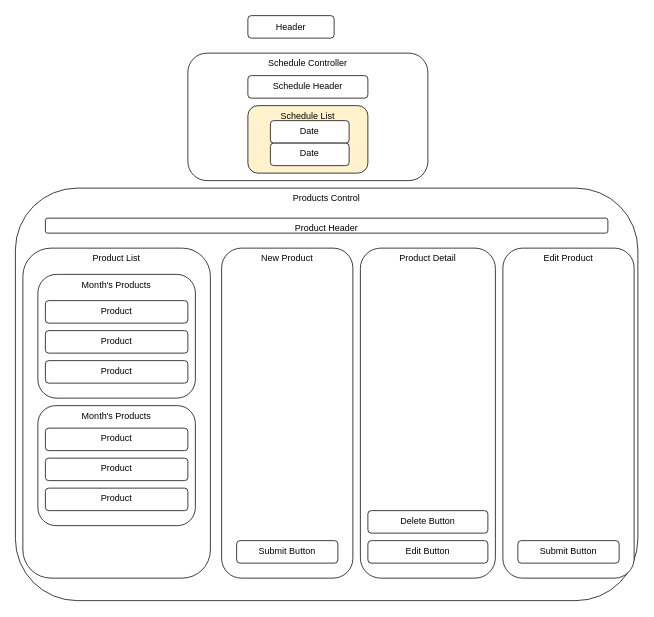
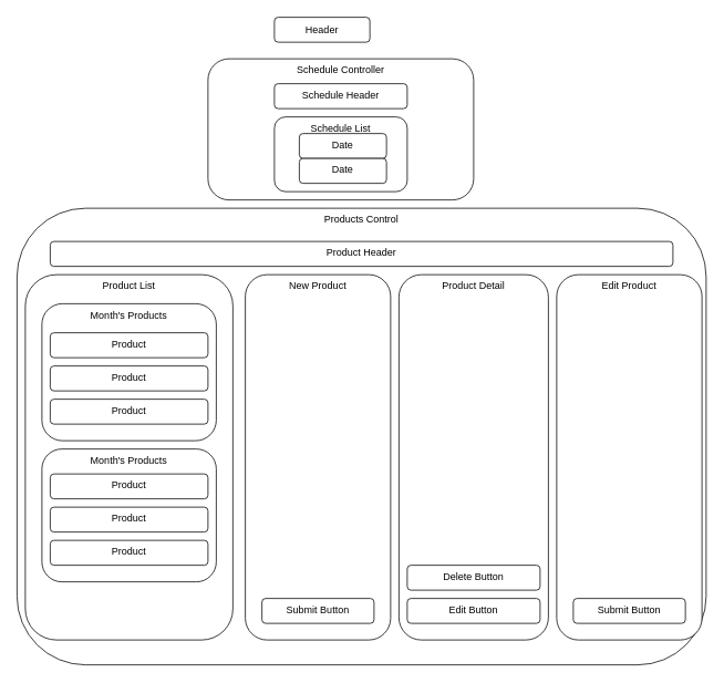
  <mxCell id="0" />
  <mxCell id="1" parent="0" />
  <mxCell id="2" value="Header" style="rounded=1;whiteSpace=wrap;html=1;" parent="1" vertex="1"><mxGeometry x="330" y="20" width="115" height="30" as="geometry" /></mxCell>
  <mxCell id="3" style="edgeStyle=orthogonalEdgeStyle;rounded=0;orthogonalLoop=1;jettySize=auto;html=1;exitX=0.5;exitY=1;exitDx=0;exitDy=0;" parent="1" source="2" target="2" edge="1"><mxGeometry relative="1" as="geometry" /></mxCell>
  <mxCell id="4" value="Schedule Controller" style="rounded=1;whiteSpace=wrap;html=1;verticalAlign=top;" parent="1" vertex="1"><mxGeometry x="250" y="70" width="320" height="170" as="geometry" /></mxCell>
  <mxCell id="5" value="Products Control" style="rounded=1;whiteSpace=wrap;html=1;verticalAlign=top;" parent="1" vertex="1"><mxGeometry x="20" y="250" width="830" height="550" as="geometry" /></mxCell>
  <mxCell id="6" value="Schedule Header" style="rounded=1;whiteSpace=wrap;html=1;verticalAlign=top;" parent="1" vertex="1"><mxGeometry x="330" y="100" width="160" height="30" as="geometry" /></mxCell>
- <mxCell id="7" value="Schedule List" style="rounded=1;whiteSpace=wrap;html=1;verticalAlign=top;fillColor=#fff2cc;" parent="1" vertex="1"><mxGeometry x="330" y="140" width="160" height="90" as="geometry" /></mxCell>
- <mxCell id="8" value="Product Header" style="rounded=1;whiteSpace=wrap;html=1;verticalAlign=top;" parent="1" vertex="1"><mxGeometry x="60" y="290" width="750" height="20" as="geometry" /></mxCell>
+ <mxCell id="7" value="Schedule List" style="rounded=1;whiteSpace=wrap;html=1;verticalAlign=top;" parent="1" vertex="1"><mxGeometry x="330" y="140" width="160" height="90" as="geometry" /></mxCell>
+ <mxCell id="8" value="Product Header" style="rounded=1;whiteSpace=wrap;html=1;verticalAlign=top;" parent="1" vertex="1"><mxGeometry x="60" y="290" width="750" height="30" as="geometry" /></mxCell>
  <mxCell id="9" value="&lt;div&gt;Product List&lt;/div&gt;&lt;div&gt;&lt;br&gt;&lt;/div&gt;" style="rounded=1;whiteSpace=wrap;html=1;verticalAlign=top;" parent="1" vertex="1"><mxGeometry x="30" y="330" width="250" height="440" as="geometry" /></mxCell>
  <mxCell id="10" value="Month's Products" style="rounded=1;whiteSpace=wrap;html=1;verticalAlign=top;" parent="1" vertex="1"><mxGeometry x="50" y="365" width="210" height="165" as="geometry" /></mxCell>
  <mxCell id="11" value="Product" style="rounded=1;whiteSpace=wrap;html=1;verticalAlign=top;" parent="1" vertex="1"><mxGeometry x="60" y="480" width="190" height="30" as="geometry" /></mxCell>
  <mxCell id="12" value="Product" style="rounded=1;whiteSpace=wrap;html=1;verticalAlign=top;" parent="1" vertex="1"><mxGeometry x="60" y="440" width="190" height="30" as="geometry" /></mxCell>
  <mxCell id="13" value="Product" style="rounded=1;whiteSpace=wrap;html=1;verticalAlign=top;" parent="1" vertex="1"><mxGeometry x="60" y="400" width="190" height="30" as="geometry" /></mxCell>
  <mxCell id="14" value="Month's Products" style="rounded=1;whiteSpace=wrap;html=1;verticalAlign=top;" parent="1" vertex="1"><mxGeometry x="50" y="540" width="210" height="160" as="geometry" /></mxCell>
  <mxCell id="15" value="Product" style="rounded=1;whiteSpace=wrap;html=1;verticalAlign=top;" parent="1" vertex="1"><mxGeometry x="60" y="570" width="190" height="30" as="geometry" /></mxCell>
  <mxCell id="16" value="Product" style="rounded=1;whiteSpace=wrap;html=1;verticalAlign=top;" parent="1" vertex="1"><mxGeometry x="60" y="610" width="190" height="30" as="geometry" /></mxCell>
  <mxCell id="17" value="Product" style="rounded=1;whiteSpace=wrap;html=1;verticalAlign=top;" parent="1" vertex="1"><mxGeometry x="60" y="650" width="190" height="30" as="geometry" /></mxCell>
  <mxCell id="18" value="New Product" style="rounded=1;whiteSpace=wrap;html=1;verticalAlign=top;" parent="1" vertex="1"><mxGeometry x="295" y="330" width="175" height="440" as="geometry" /></mxCell>
  <mxCell id="19" value="Submit Button" style="rounded=1;whiteSpace=wrap;html=1;verticalAlign=top;" parent="1" vertex="1"><mxGeometry x="315" y="720" width="135" height="30" as="geometry" /></mxCell>
  <mxCell id="20" value="Product Detail" style="rounded=1;whiteSpace=wrap;html=1;verticalAlign=top;" parent="1" vertex="1"><mxGeometry x="480" y="330" width="180" height="440" as="geometry" /></mxCell>
  <mxCell id="21" value="Edit Button" style="rounded=1;whiteSpace=wrap;html=1;verticalAlign=top;" parent="1" vertex="1"><mxGeometry x="490" y="720" width="160" height="30" as="geometry" /></mxCell>
  <mxCell id="22" value="Delete Button" style="rounded=1;whiteSpace=wrap;html=1;verticalAlign=top;" parent="1" vertex="1"><mxGeometry x="490" y="680" width="160" height="30" as="geometry" /></mxCell>
  <mxCell id="23" value="Date" style="rounded=1;whiteSpace=wrap;html=1;verticalAlign=top;" parent="1" vertex="1"><mxGeometry x="360" y="160" width="105" height="30" as="geometry" /></mxCell>
  <mxCell id="24" value="Date" style="rounded=1;whiteSpace=wrap;html=1;verticalAlign=top;" parent="1" vertex="1"><mxGeometry x="360" y="190" width="105" height="30" as="geometry" /></mxCell>
  <mxCell id="25" value="Edit Product" style="rounded=1;whiteSpace=wrap;html=1;verticalAlign=top;" vertex="1" parent="1"><mxGeometry x="670" y="330" width="175" height="440" as="geometry" /></mxCell>
  <mxCell id="26" value="Submit Button" style="rounded=1;whiteSpace=wrap;html=1;verticalAlign=top;" vertex="1" parent="1"><mxGeometry x="690" y="720" width="135" height="30" as="geometry" /></mxCell>
